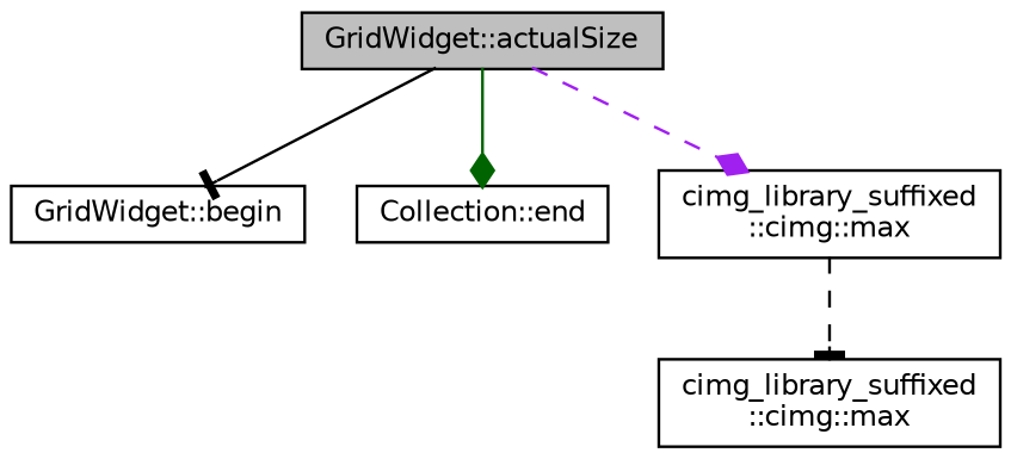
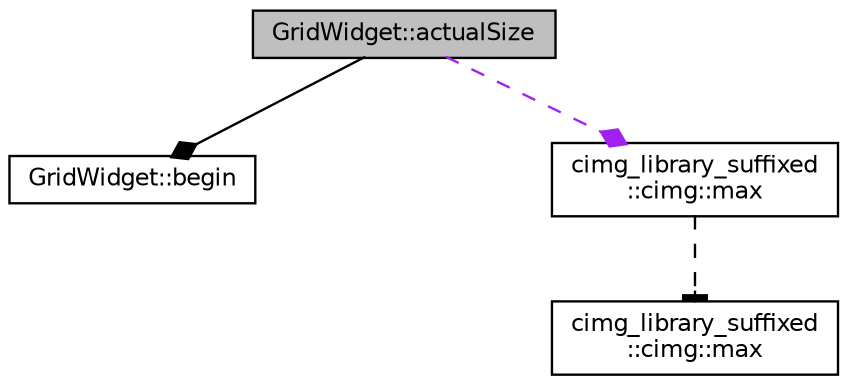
  digraph {
    rankdir=TB
    node [color=black fillcolor=white fontname=Helvetica fontsize=10 shape=record style=filled]
    edge [arrowhead=tee color=black fontname=Helvetica fontsize=10 labelfontname=Helvetica labelfontsize=10 style=solid]
    n1 [fillcolor=grey75 fontcolor=black height=0.2 label="GridWidget::actualSize" width=0.4]
    n2 [height=0.2 label="GridWidget::begin" width=0.4]
-   n3 [height=0.2 label="Collection::end" width=0.4]
    n4 [height=0.2 label="cimg_library_suffixed\l::cimg::max" width=0.4]
    n5 [height=0.2 label="cimg_library_suffixed\l::cimg::max" width=0.4]
-   n1 -> n2
-   n1 -> n3 [arrowhead=diamond color=darkgreen]
+   n1 -> n2 [arrowhead=diamond]
    n1 -> n4 [arrowhead=diamond color=purple style=dashed]
    n4 -> n5 [style=dashed]
  }
